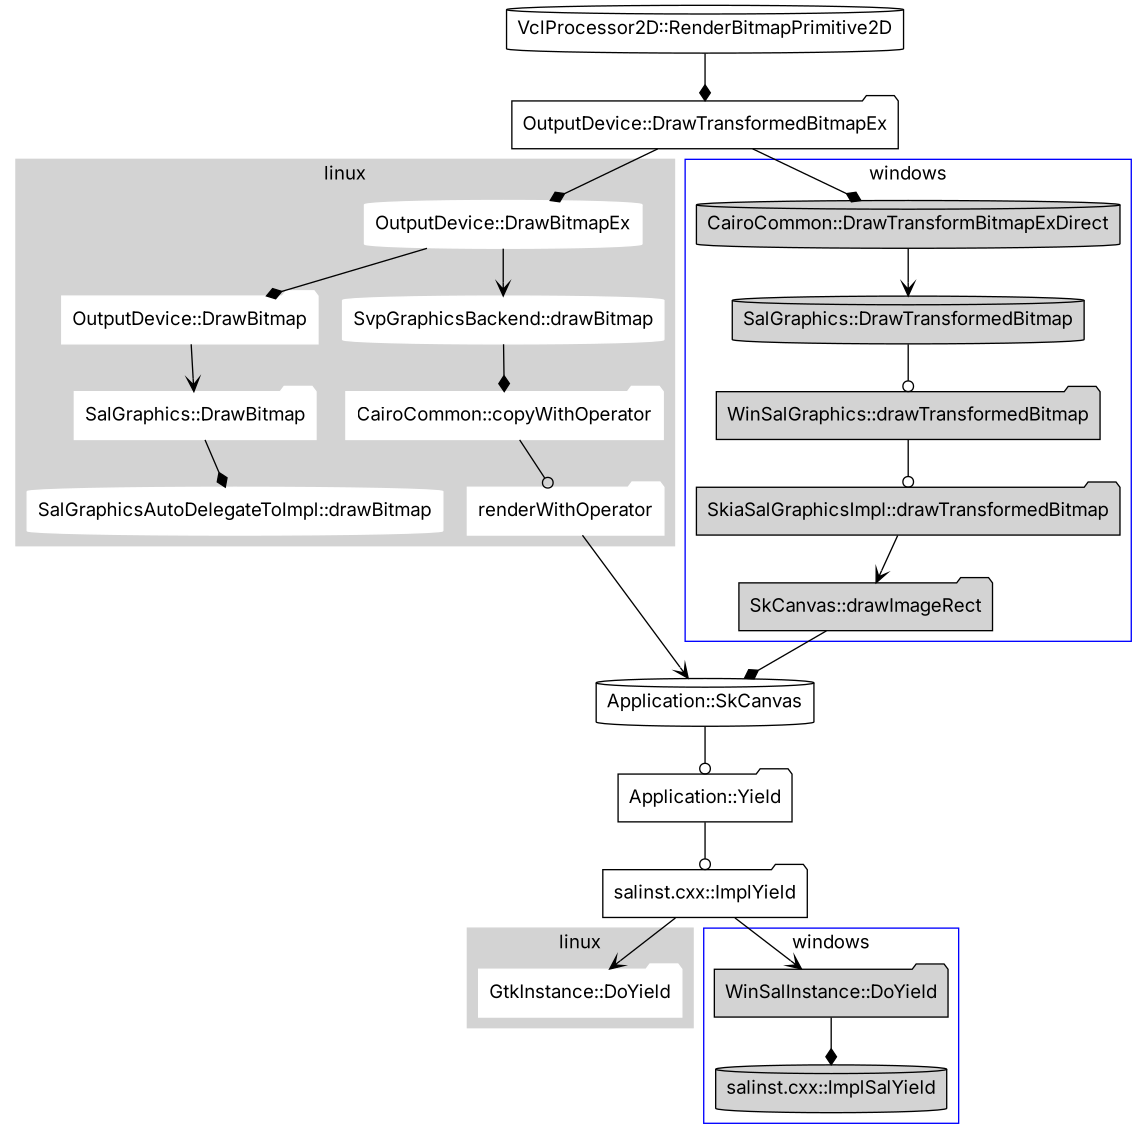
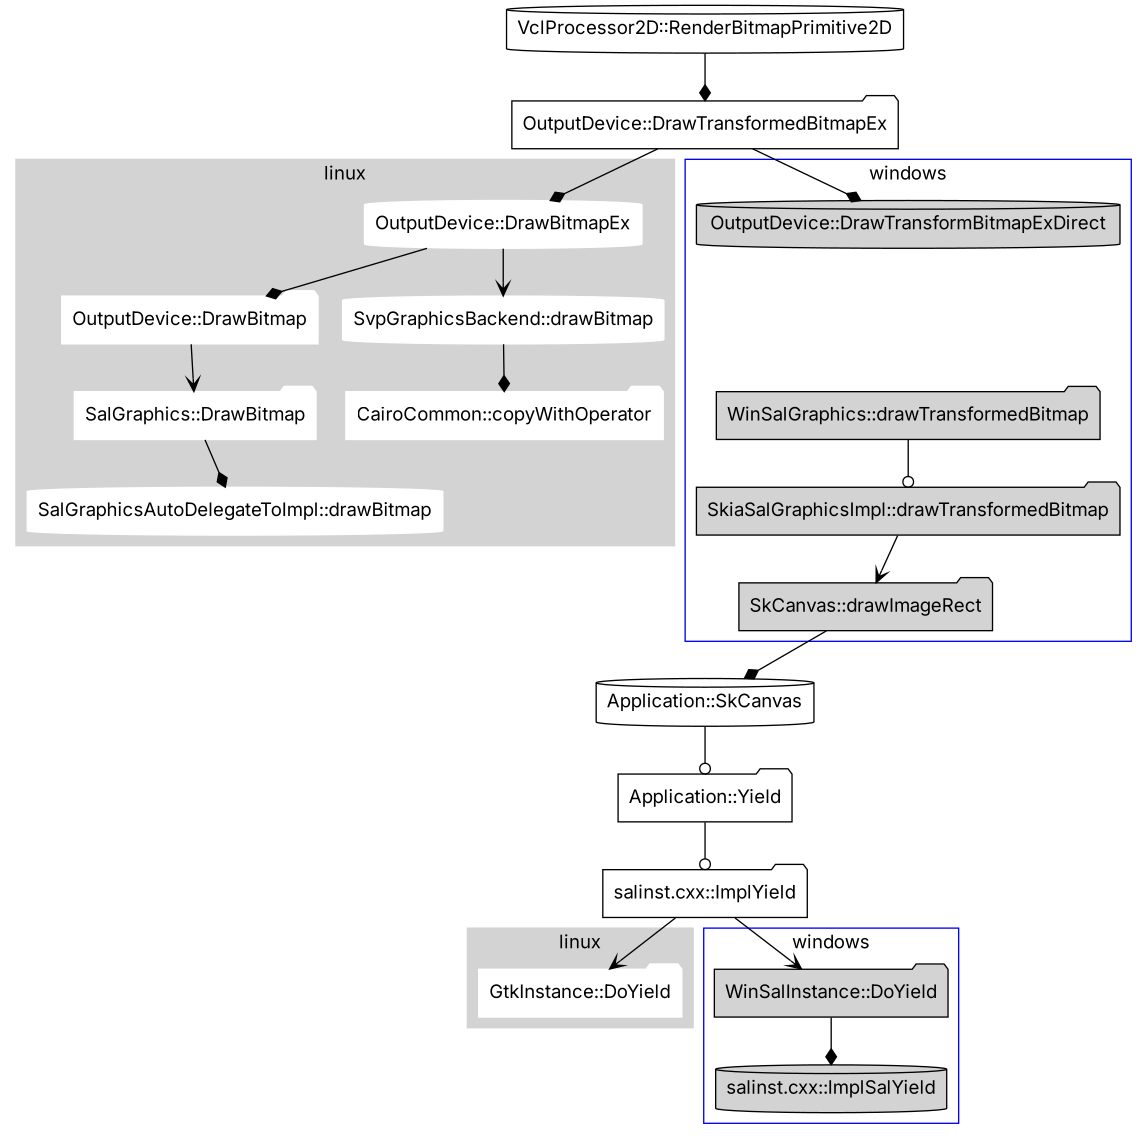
  digraph {
    fontname=Inter
    node [fontname=Inter shape=folder style=filled]
    edge [arrowhead=diamond fontname=Inter]
    n1 [color=white label="OutputDevice::DrawBitmapEx" shape=cylinder]
    n2 [color=white label="OutputDevice::DrawBitmap"]
    n3 [color=white label="SalGraphics::DrawBitmap"]
    n4 [color=white label="SalGraphicsAutoDelegateToImpl::drawBitmap" shape=cylinder]
    n5 [color=white label="SvpGraphicsBackend::drawBitmap" shape=cylinder]
    n6 [color=white label="CairoCommon::copyWithOperator"]
-   n7 [color=white label=renderWithOperator]
-   n8 [label="CairoCommon::DrawTransformBitmapExDirect" shape=cylinder]
-   n9 [label="SalGraphics::DrawTransformedBitmap" shape=cylinder]
+   n8 [label="OutputDevice::DrawTransformBitmapExDirect" shape=cylinder]
    n10 [label="WinSalGraphics::drawTransformedBitmap"]
    n11 [label="SkiaSalGraphicsImpl::drawTransformedBitmap"]
    n12 [label="SkCanvas::drawImageRect"]
    n13 [color=white label="GtkInstance::DoYield"]
    n14 [label="WinSalInstance::DoYield"]
    n15 [label="salinst.cxx::ImplSalYield" shape=cylinder]
    n16 [label="Application::SkCanvas" shape=cylinder style=""]
    n17 [label="Application::Yield" style=""]
    n18 [label="VclProcessor2D::RenderBitmapPrimitive2D" shape=cylinder style=""]
    n19 [label="OutputDevice::DrawTransformedBitmapEx" style=""]
    n20 [label="salinst.cxx::ImplYield" style=""]
    subgraph cluster_1 {
      color=lightgrey
      label=linux
      style=filled
      n1
      n2
      n3
      n4
      n5
      n6
-     n7
    }
    subgraph cluster_2 {
      color=blue
      label=windows
      n8
-     n9
      n10
      n11
      n12
    }
    subgraph cluster_3 {
      color=lightgrey
      label=linux
      style=filled
      n13
    }
    subgraph cluster_4 {
      color=blue
      label=windows
      n14
      n15
    }
    n1 -> n2
    n1 -> n5 [arrowhead=vee]
    n2 -> n3 [arrowhead=vee]
    n3 -> n4
    n5 -> n6
-   n6 -> n7 [arrowhead=odot]
-   n7 -> n16 [arrowhead=vee]
-   n8 -> n9 [arrowhead=vee]
-   n9 -> n10 [arrowhead=odot]
    n10 -> n11 [arrowhead=odot]
    n11 -> n12 [arrowhead=vee]
    n12 -> n16
    n14 -> n15
    n16 -> n17 [arrowhead=odot]
    n17 -> n20 [arrowhead=odot]
    n18 -> n19
    n19 -> n1
    n19 -> n8
    n20 -> n13 [arrowhead=vee]
    n20 -> n14 [arrowhead=vee]
  }
